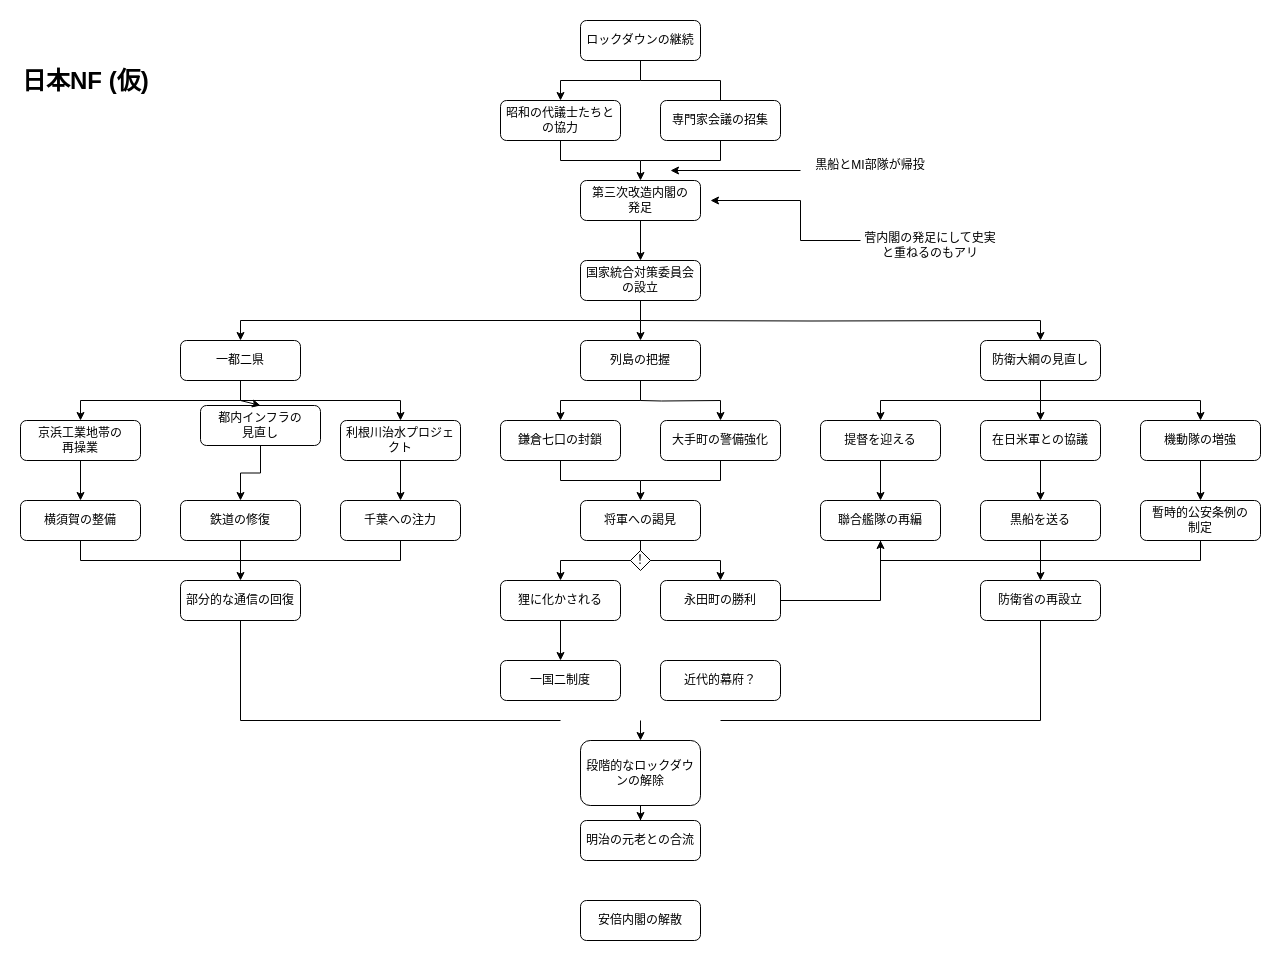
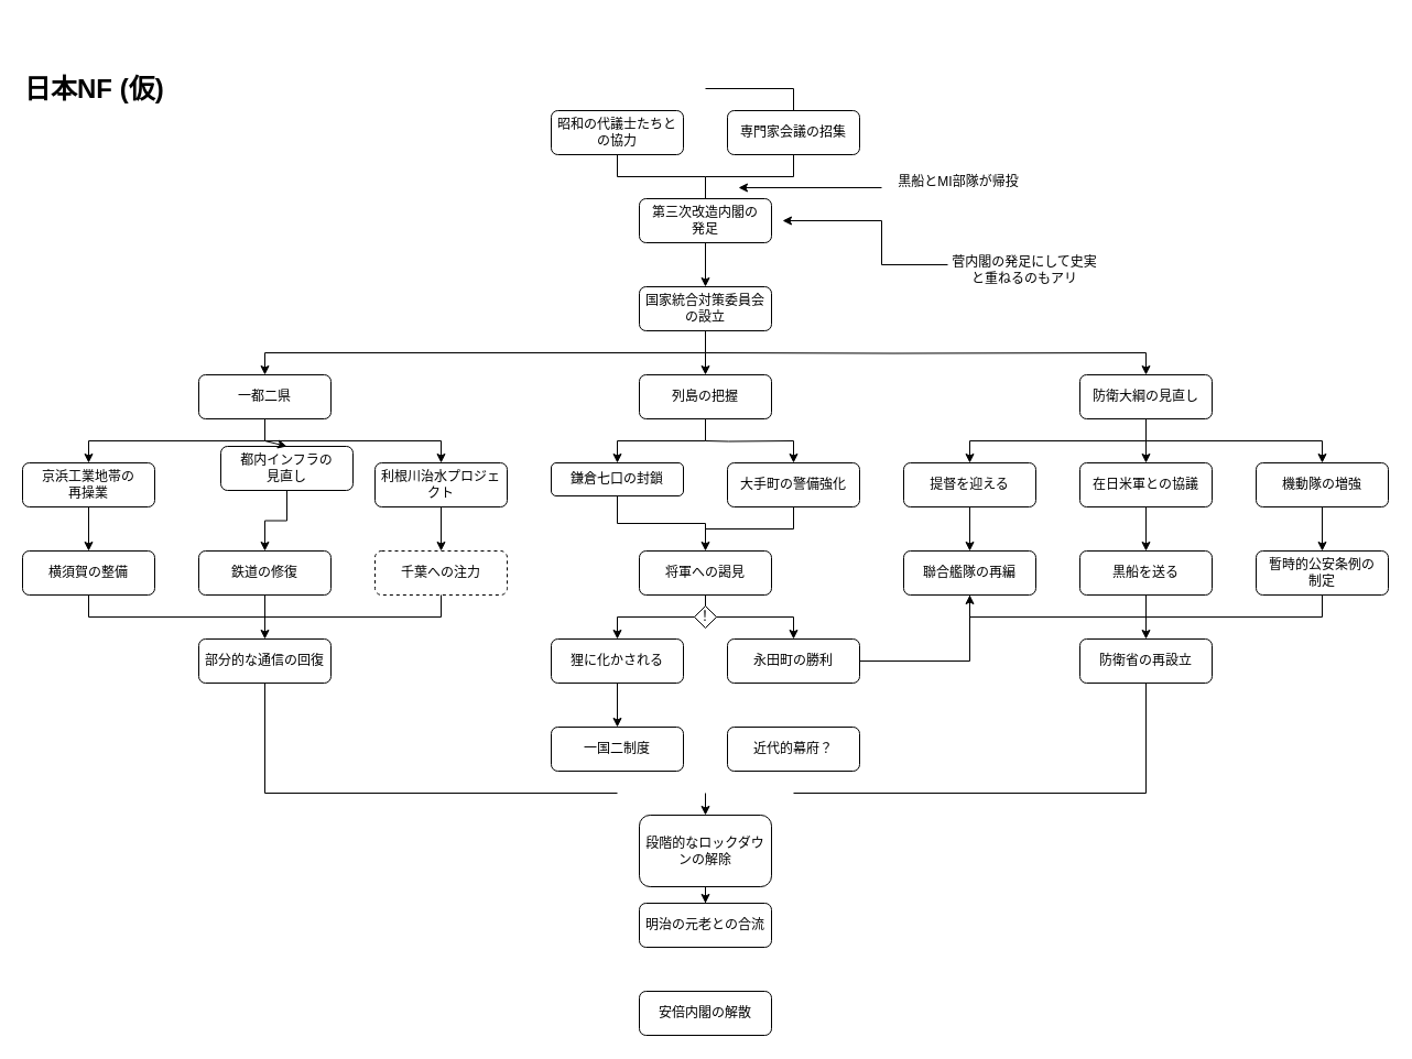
  <mxCell id="0" />
  <mxCell id="1" parent="0" />
  <mxCell id="2" value="&lt;h1 style=&quot;margin-top: 0px;&quot;&gt;日本NF (仮)&lt;/h1&gt;" style="text;html=1;whiteSpace=wrap;overflow=hidden;rounded=0;" parent="1" vertex="1"><mxGeometry x="20" y="60" width="250" height="120" as="geometry" /></mxCell>
- <mxCell id="3" value="" style="edgeStyle=orthogonalEdgeStyle;rounded=0;orthogonalLoop=1;jettySize=auto;html=1;" parent="1" source="4" target="6" edge="1"><mxGeometry relative="1" as="geometry" /></mxCell>
- <mxCell id="4" value="ロックダウンの継続" style="rounded=1;whiteSpace=wrap;html=1;" parent="1" vertex="1"><mxGeometry x="580" y="20" width="120" height="40" as="geometry" /></mxCell>
- <mxCell id="5" value="" style="edgeStyle=orthogonalEdgeStyle;rounded=0;orthogonalLoop=1;jettySize=auto;html=1;" parent="1" source="6" target="10" edge="1"><mxGeometry relative="1" as="geometry" /></mxCell>
+ <mxCell id="5" value="" style="edgeStyle=orthogonalEdgeStyle;rounded=0;orthogonalLoop=1;jettySize=auto;html=1;endArrow=none;" parent="1" source="6" target="10" edge="1"><mxGeometry relative="1" as="geometry" /></mxCell>
  <mxCell id="6" value="昭和の代議士たちとの協力" style="rounded=1;whiteSpace=wrap;html=1;" parent="1" vertex="1"><mxGeometry x="500" y="100" width="120" height="40" as="geometry" /></mxCell>
  <mxCell id="7" value="" style="edgeStyle=orthogonalEdgeStyle;rounded=0;orthogonalLoop=1;jettySize=auto;html=1;entryX=0.5;entryY=0;entryDx=0;entryDy=0;" edge="1" parent="1" target="18"><mxGeometry relative="1" as="geometry"><mxPoint x="640" y="280" as="sourcePoint" /><mxPoint x="280" y="340" as="targetPoint" /><Array as="points"><mxPoint x="640" y="320" /><mxPoint x="240" y="320" /></Array></mxGeometry></mxCell>
  <mxCell id="8" value="" style="edgeStyle=orthogonalEdgeStyle;rounded=0;orthogonalLoop=1;jettySize=auto;html=1;" edge="1" parent="1" target="20"><mxGeometry relative="1" as="geometry"><mxPoint x="640" y="320" as="sourcePoint" /></mxGeometry></mxCell>
  <mxCell id="9" value="" style="edgeStyle=orthogonalEdgeStyle;rounded=0;orthogonalLoop=1;jettySize=auto;html=1;" edge="1" parent="1" source="10" target="38"><mxGeometry relative="1" as="geometry" /></mxCell>
  <mxCell id="10" value="第三次改造内閣の&lt;div&gt;発足&lt;/div&gt;" style="rounded=1;whiteSpace=wrap;html=1;" parent="1" vertex="1"><mxGeometry x="580" y="180" width="120" height="40" as="geometry" /></mxCell>
  <mxCell id="11" value="" style="endArrow=classic;html=1;rounded=0;" parent="1" edge="1"><mxGeometry width="50" height="50" relative="1" as="geometry"><mxPoint x="800" y="170" as="sourcePoint" /><mxPoint x="670" y="170" as="targetPoint" /></mxGeometry></mxCell>
  <mxCell id="12" value="黒船とMI部隊が帰投" style="text;html=1;align=center;verticalAlign=middle;whiteSpace=wrap;rounded=0;" parent="1" vertex="1"><mxGeometry x="805" y="150" width="130" height="30" as="geometry" /></mxCell>
  <mxCell id="13" value="専門家会議の招集" style="rounded=1;whiteSpace=wrap;html=1;" vertex="1" parent="1"><mxGeometry x="660" y="100" width="120" height="40" as="geometry" /></mxCell>
  <mxCell id="14" value="" style="endArrow=none;html=1;rounded=0;exitX=0.5;exitY=0;exitDx=0;exitDy=0;" edge="1" parent="1" source="13"><mxGeometry width="50" height="50" relative="1" as="geometry"><mxPoint x="660" y="310" as="sourcePoint" /><mxPoint x="640" y="80" as="targetPoint" /><Array as="points"><mxPoint x="720" y="80" /></Array></mxGeometry></mxCell>
  <mxCell id="15" value="" style="endArrow=none;html=1;rounded=0;entryX=0.5;entryY=1;entryDx=0;entryDy=0;" edge="1" parent="1" target="13"><mxGeometry width="50" height="50" relative="1" as="geometry"><mxPoint x="640" y="160" as="sourcePoint" /><mxPoint x="710" y="260" as="targetPoint" /><Array as="points"><mxPoint x="720" y="160" /></Array></mxGeometry></mxCell>
  <mxCell id="16" value="" style="endArrow=classic;html=1;rounded=0;" edge="1" parent="1"><mxGeometry width="50" height="50" relative="1" as="geometry"><mxPoint x="640" y="320" as="sourcePoint" /><mxPoint x="640" y="340" as="targetPoint" /></mxGeometry></mxCell>
  <mxCell id="17" value="" style="edgeStyle=orthogonalEdgeStyle;rounded=0;orthogonalLoop=1;jettySize=auto;html=1;entryX=0.5;entryY=0;entryDx=0;entryDy=0;exitX=0.5;exitY=1;exitDx=0;exitDy=0;" edge="1" parent="1" source="18" target="40"><mxGeometry relative="1" as="geometry"><mxPoint x="360" y="420" as="targetPoint" /></mxGeometry></mxCell>
  <mxCell id="18" value="一都二県" style="rounded=1;whiteSpace=wrap;html=1;" vertex="1" parent="1"><mxGeometry x="180" y="340" width="120" height="40" as="geometry" /></mxCell>
  <mxCell id="19" value="" style="edgeStyle=orthogonalEdgeStyle;rounded=0;orthogonalLoop=1;jettySize=auto;html=1;exitX=0.5;exitY=1;exitDx=0;exitDy=0;" edge="1" parent="1" source="20" target="24"><mxGeometry relative="1" as="geometry" /></mxCell>
  <mxCell id="20" value="防衛大綱の見直し" style="rounded=1;whiteSpace=wrap;html=1;" vertex="1" parent="1"><mxGeometry x="980" y="340" width="120" height="40" as="geometry" /></mxCell>
  <mxCell id="21" value="" style="edgeStyle=orthogonalEdgeStyle;rounded=0;orthogonalLoop=1;jettySize=auto;html=1;" edge="1" parent="1" source="22" target="29"><mxGeometry relative="1" as="geometry" /></mxCell>
  <mxCell id="22" value="列島の把握" style="rounded=1;whiteSpace=wrap;html=1;" vertex="1" parent="1"><mxGeometry x="580" y="340" width="120" height="40" as="geometry" /></mxCell>
  <mxCell id="23" value="" style="edgeStyle=orthogonalEdgeStyle;rounded=0;orthogonalLoop=1;jettySize=auto;html=1;" edge="1" parent="1" source="24" target="32"><mxGeometry relative="1" as="geometry" /></mxCell>
  <mxCell id="24" value="提督を迎える" style="rounded=1;whiteSpace=wrap;html=1;" vertex="1" parent="1"><mxGeometry x="820" y="420" width="120" height="40" as="geometry" /></mxCell>
  <mxCell id="25" value="" style="endArrow=classic;html=1;rounded=0;" edge="1" parent="1"><mxGeometry width="50" height="50" relative="1" as="geometry"><mxPoint x="1040" y="400" as="sourcePoint" /><mxPoint x="1040" y="420" as="targetPoint" /><Array as="points"><mxPoint x="1040" y="400" /></Array></mxGeometry></mxCell>
  <mxCell id="26" value="" style="edgeStyle=orthogonalEdgeStyle;rounded=0;orthogonalLoop=1;jettySize=auto;html=1;" edge="1" parent="1" source="27" target="37"><mxGeometry relative="1" as="geometry" /></mxCell>
  <mxCell id="27" value="在日米軍との協議" style="rounded=1;whiteSpace=wrap;html=1;" vertex="1" parent="1"><mxGeometry x="980" y="420" width="120" height="40" as="geometry" /></mxCell>
  <mxCell id="28" value="" style="edgeStyle=orthogonalEdgeStyle;rounded=0;orthogonalLoop=1;jettySize=auto;html=1;" edge="1" parent="1" source="29" target="51"><mxGeometry relative="1" as="geometry" /></mxCell>
- <mxCell id="29" value="鎌倉七口の封鎖" style="rounded=1;whiteSpace=wrap;html=1;" vertex="1" parent="1"><mxGeometry x="500" y="420" width="120" height="40" as="geometry" /></mxCell>
+ <mxCell id="29" value="鎌倉七口の封鎖" style="rounded=1;whiteSpace=wrap;html=1;" vertex="1" parent="1"><mxGeometry x="500" y="420" width="120" height="30" as="geometry" /></mxCell>
  <mxCell id="30" value="大手町の警備強化" style="rounded=1;whiteSpace=wrap;html=1;" vertex="1" parent="1"><mxGeometry x="660" y="420" width="120" height="40" as="geometry" /></mxCell>
  <mxCell id="31" value="" style="edgeStyle=orthogonalEdgeStyle;rounded=0;orthogonalLoop=1;jettySize=auto;html=1;entryX=0.5;entryY=0;entryDx=0;entryDy=0;" edge="1" parent="1" target="30"><mxGeometry relative="1" as="geometry"><mxPoint x="640" y="400" as="sourcePoint" /><mxPoint x="570" y="430" as="targetPoint" /></mxGeometry></mxCell>
  <mxCell id="32" value="聯合艦隊の再編" style="rounded=1;whiteSpace=wrap;html=1;" vertex="1" parent="1"><mxGeometry x="820" y="500" width="120" height="40" as="geometry" /></mxCell>
  <mxCell id="33" value="" style="endArrow=classic;html=1;rounded=0;" edge="1" parent="1"><mxGeometry width="50" height="50" relative="1" as="geometry"><mxPoint x="1040" y="400" as="sourcePoint" /><mxPoint x="1200" y="420" as="targetPoint" /><Array as="points"><mxPoint x="1200" y="400" /></Array></mxGeometry></mxCell>
  <mxCell id="34" value="" style="edgeStyle=orthogonalEdgeStyle;rounded=0;orthogonalLoop=1;jettySize=auto;html=1;" edge="1" parent="1" source="35" target="36"><mxGeometry relative="1" as="geometry" /></mxCell>
  <mxCell id="35" value="機動隊の増強" style="rounded=1;whiteSpace=wrap;html=1;" vertex="1" parent="1"><mxGeometry x="1140" y="420" width="120" height="40" as="geometry" /></mxCell>
  <mxCell id="36" value="暫時的公安条例の&lt;div&gt;制定&lt;/div&gt;" style="rounded=1;whiteSpace=wrap;html=1;" vertex="1" parent="1"><mxGeometry x="1140" y="500" width="120" height="40" as="geometry" /></mxCell>
  <mxCell id="37" value="黒船を送る" style="rounded=1;whiteSpace=wrap;html=1;" vertex="1" parent="1"><mxGeometry x="980" y="500" width="120" height="40" as="geometry" /></mxCell>
  <mxCell id="38" value="国家統合対策委員会の設立" style="rounded=1;whiteSpace=wrap;html=1;" vertex="1" parent="1"><mxGeometry x="580" y="260" width="120" height="40" as="geometry" /></mxCell>
  <mxCell id="39" value="" style="edgeStyle=orthogonalEdgeStyle;rounded=0;orthogonalLoop=1;jettySize=auto;html=1;" edge="1" parent="1" source="40" target="43"><mxGeometry relative="1" as="geometry" /></mxCell>
  <mxCell id="40" value="京浜工業地帯の&lt;div&gt;再操業&lt;/div&gt;" style="rounded=1;whiteSpace=wrap;html=1;" vertex="1" parent="1"><mxGeometry x="20" y="420" width="120" height="40" as="geometry" /></mxCell>
  <mxCell id="41" value="" style="edgeStyle=orthogonalEdgeStyle;rounded=0;orthogonalLoop=1;jettySize=auto;html=1;" edge="1" parent="1" source="42" target="48"><mxGeometry relative="1" as="geometry" /></mxCell>
  <mxCell id="42" value="都内インフラの&lt;div&gt;見直し&lt;/div&gt;" style="rounded=1;whiteSpace=wrap;html=1;" vertex="1" parent="1"><mxGeometry x="200" y="405" width="120" height="40" as="geometry" /></mxCell>
  <mxCell id="43" value="横須賀の整備" style="rounded=1;whiteSpace=wrap;html=1;" vertex="1" parent="1"><mxGeometry x="20" y="500" width="120" height="40" as="geometry" /></mxCell>
  <mxCell id="44" value="" style="endArrow=classic;html=1;rounded=0;" edge="1" parent="1"><mxGeometry width="50" height="50" relative="1" as="geometry"><mxPoint x="240" y="400" as="sourcePoint" /><mxPoint x="400" y="420" as="targetPoint" /><Array as="points"><mxPoint x="400" y="400" /></Array></mxGeometry></mxCell>
  <mxCell id="45" value="" style="edgeStyle=orthogonalEdgeStyle;rounded=0;orthogonalLoop=1;jettySize=auto;html=1;" edge="1" parent="1" source="46" target="47"><mxGeometry relative="1" as="geometry" /></mxCell>
  <mxCell id="46" value="利根川治水プロジェクト" style="rounded=1;whiteSpace=wrap;html=1;" vertex="1" parent="1"><mxGeometry x="340" y="420" width="120" height="40" as="geometry" /></mxCell>
- <mxCell id="47" value="千葉への注力" style="rounded=1;whiteSpace=wrap;html=1;" vertex="1" parent="1"><mxGeometry x="340" y="500" width="120" height="40" as="geometry" /></mxCell>
+ <mxCell id="47" value="千葉への注力" style="rounded=1;whiteSpace=wrap;html=1;dashed=1;" vertex="1" parent="1"><mxGeometry x="340" y="500" width="120" height="40" as="geometry" /></mxCell>
  <mxCell id="48" value="鉄道の修復" style="rounded=1;whiteSpace=wrap;html=1;" vertex="1" parent="1"><mxGeometry x="180" y="500" width="120" height="40" as="geometry" /></mxCell>
  <mxCell id="49" value="" style="endArrow=classic;html=1;rounded=0;entryX=0.5;entryY=0;entryDx=0;entryDy=0;" edge="1" parent="1" target="42"><mxGeometry width="50" height="50" relative="1" as="geometry"><mxPoint x="240" y="400" as="sourcePoint" /><mxPoint x="490" y="460" as="targetPoint" /></mxGeometry></mxCell>
  <mxCell id="50" value="" style="endArrow=classic;html=1;rounded=0;exitX=0.5;exitY=1;exitDx=0;exitDy=0;" edge="1" parent="1" source="48"><mxGeometry width="50" height="50" relative="1" as="geometry"><mxPoint x="440" y="510" as="sourcePoint" /><mxPoint x="240" y="580" as="targetPoint" /></mxGeometry></mxCell>
  <mxCell id="51" value="将軍への謁見" style="rounded=1;whiteSpace=wrap;html=1;" vertex="1" parent="1"><mxGeometry x="580" y="500" width="120" height="40" as="geometry" /></mxCell>
  <mxCell id="52" value="" style="endArrow=none;html=1;rounded=0;entryX=0.5;entryY=1;entryDx=0;entryDy=0;" edge="1" parent="1" target="30"><mxGeometry width="50" height="50" relative="1" as="geometry"><mxPoint x="640" y="480" as="sourcePoint" /><mxPoint x="660" y="410" as="targetPoint" /><Array as="points"><mxPoint x="720" y="480" /></Array></mxGeometry></mxCell>
  <mxCell id="53" value="" style="endArrow=none;html=1;rounded=0;exitX=0.5;exitY=1;exitDx=0;exitDy=0;entryX=0.5;entryY=1;entryDx=0;entryDy=0;" edge="1" parent="1" source="43" target="47"><mxGeometry width="50" height="50" relative="1" as="geometry"><mxPoint x="390" y="550" as="sourcePoint" /><mxPoint x="440" y="500" as="targetPoint" /><Array as="points"><mxPoint x="80" y="560" /><mxPoint x="400" y="560" /></Array></mxGeometry></mxCell>
  <mxCell id="54" value="部分的な通信の回復" style="rounded=1;whiteSpace=wrap;html=1;" vertex="1" parent="1"><mxGeometry x="180" y="580" width="120" height="40" as="geometry" /></mxCell>
  <mxCell id="55" value="" style="endArrow=classic;html=1;rounded=0;exitX=0.5;exitY=1;exitDx=0;exitDy=0;" edge="1" parent="1" source="51"><mxGeometry width="50" height="50" relative="1" as="geometry"><mxPoint x="690" y="560" as="sourcePoint" /><mxPoint x="720" y="580" as="targetPoint" /><Array as="points"><mxPoint x="640" y="560" /><mxPoint x="720" y="560" /></Array></mxGeometry></mxCell>
  <mxCell id="56" value="" style="endArrow=classic;html=1;rounded=0;" edge="1" parent="1"><mxGeometry width="50" height="50" relative="1" as="geometry"><mxPoint x="640" y="560" as="sourcePoint" /><mxPoint x="560" y="580" as="targetPoint" /><Array as="points"><mxPoint x="560" y="560" /></Array></mxGeometry></mxCell>
  <mxCell id="57" value="" style="edgeStyle=orthogonalEdgeStyle;rounded=0;orthogonalLoop=1;jettySize=auto;html=1;" edge="1" parent="1" source="58" target="62"><mxGeometry relative="1" as="geometry" /></mxCell>
  <mxCell id="58" value="狸に化かされる" style="rounded=1;whiteSpace=wrap;html=1;" vertex="1" parent="1"><mxGeometry x="500" y="580" width="120" height="40" as="geometry" /></mxCell>
  <mxCell id="59" value="" style="edgeStyle=orthogonalEdgeStyle;rounded=0;orthogonalLoop=1;jettySize=auto;html=1;" edge="1" parent="1" source="60" target="32"><mxGeometry relative="1" as="geometry" /></mxCell>
  <mxCell id="60" value="永田町の勝利" style="rounded=1;whiteSpace=wrap;html=1;" vertex="1" parent="1"><mxGeometry x="660" y="580" width="120" height="40" as="geometry" /></mxCell>
  <mxCell id="61" value="！" style="rhombus;whiteSpace=wrap;html=1;" vertex="1" parent="1"><mxGeometry x="630" y="550" width="20" height="20" as="geometry" /></mxCell>
  <mxCell id="62" value="一国二制度" style="rounded=1;whiteSpace=wrap;html=1;" vertex="1" parent="1"><mxGeometry x="500" y="660" width="120" height="40" as="geometry" /></mxCell>
  <mxCell id="63" value="近代的幕府？" style="rounded=1;whiteSpace=wrap;html=1;" vertex="1" parent="1"><mxGeometry x="660" y="660" width="120" height="40" as="geometry" /></mxCell>
  <mxCell id="64" value="" style="edgeStyle=orthogonalEdgeStyle;rounded=0;orthogonalLoop=1;jettySize=auto;html=1;" edge="1" parent="1" source="65" target="72"><mxGeometry relative="1" as="geometry" /></mxCell>
  <mxCell id="65" value="段階的なロックダウンの解除" style="rounded=1;whiteSpace=wrap;html=1;" vertex="1" parent="1"><mxGeometry x="580" y="740" width="120" height="65" as="geometry" /></mxCell>
  <mxCell id="66" value="" style="endArrow=classic;html=1;rounded=0;entryX=0.5;entryY=0;entryDx=0;entryDy=0;" edge="1" parent="1" target="65"><mxGeometry width="50" height="50" relative="1" as="geometry"><mxPoint x="640" y="720" as="sourcePoint" /><mxPoint x="740" y="600" as="targetPoint" /></mxGeometry></mxCell>
  <mxCell id="67" value="" style="endArrow=none;html=1;rounded=0;exitX=0.5;exitY=1;exitDx=0;exitDy=0;" edge="1" parent="1" source="54"><mxGeometry width="50" height="50" relative="1" as="geometry"><mxPoint x="690" y="650" as="sourcePoint" /><mxPoint x="560" y="720" as="targetPoint" /><Array as="points"><mxPoint x="240" y="720" /></Array></mxGeometry></mxCell>
  <mxCell id="68" value="" style="endArrow=none;html=1;rounded=0;exitX=0.5;exitY=1;exitDx=0;exitDy=0;entryX=0.5;entryY=1;entryDx=0;entryDy=0;" edge="1" parent="1" source="32" target="36"><mxGeometry width="50" height="50" relative="1" as="geometry"><mxPoint x="1020" y="620" as="sourcePoint" /><mxPoint x="1070" y="570" as="targetPoint" /><Array as="points"><mxPoint x="880" y="560" /><mxPoint x="1200" y="560" /></Array></mxGeometry></mxCell>
  <mxCell id="69" value="" style="endArrow=classic;html=1;rounded=0;exitX=0.5;exitY=1;exitDx=0;exitDy=0;" edge="1" parent="1" source="37"><mxGeometry width="50" height="50" relative="1" as="geometry"><mxPoint x="1010" y="620" as="sourcePoint" /><mxPoint x="1040" y="580" as="targetPoint" /></mxGeometry></mxCell>
  <mxCell id="70" value="防衛省の再設立" style="rounded=1;whiteSpace=wrap;html=1;" vertex="1" parent="1"><mxGeometry x="980" y="580" width="120" height="40" as="geometry" /></mxCell>
  <mxCell id="71" value="" style="endArrow=none;html=1;rounded=0;entryX=0.5;entryY=1;entryDx=0;entryDy=0;" edge="1" parent="1" target="70"><mxGeometry width="50" height="50" relative="1" as="geometry"><mxPoint x="720" y="720" as="sourcePoint" /><mxPoint x="950" y="530" as="targetPoint" /><Array as="points"><mxPoint x="1040" y="720" /></Array></mxGeometry></mxCell>
  <mxCell id="72" value="明治の元老との合流" style="rounded=1;whiteSpace=wrap;html=1;" vertex="1" parent="1"><mxGeometry x="580" y="820" width="120" height="40" as="geometry" /></mxCell>
  <mxCell id="73" value="" style="endArrow=classic;html=1;rounded=0;" edge="1" parent="1"><mxGeometry width="50" height="50" relative="1" as="geometry"><mxPoint x="860" y="240" as="sourcePoint" /><mxPoint x="710" y="200" as="targetPoint" /><Array as="points"><mxPoint x="800" y="240" /><mxPoint x="800" y="200" /></Array></mxGeometry></mxCell>
  <mxCell id="74" value="菅内閣の発足にして史実と重ねるのもアリ" style="text;html=1;align=center;verticalAlign=middle;whiteSpace=wrap;rounded=0;" vertex="1" parent="1"><mxGeometry x="860" y="230" width="140" height="30" as="geometry" /></mxCell>
  <mxCell id="75" value="安倍内閣の解散" style="rounded=1;whiteSpace=wrap;html=1;" vertex="1" parent="1"><mxGeometry x="580" y="900" width="120" height="40" as="geometry" /></mxCell>
